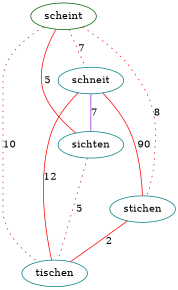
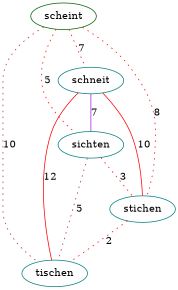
  graph {
    fontname="DejaVu Serif"
    node [color=teal fontname="DejaVu Serif"]
    edge [color=red fontname="DejaVu Serif" style=dotted]
    scheint [color=darkgreen]
    schneit
    sichten
    stichen
    tischen
    scheint -- schneit [label=7]
-   scheint -- sichten [label=5 style=solid]
+   scheint -- sichten [label=5]
    scheint -- stichen [label=8]
    scheint -- tischen [color=brown label=10]
    schneit -- sichten [color=purple label=7 style=solid]
-   schneit -- stichen [label=90 style=solid]
+   schneit -- stichen [label=10 style=solid]
    schneit -- tischen [label=12 style=solid]
+   sichten -- stichen [label=3]
    sichten -- tischen [color=brown label=5]
-   stichen -- tischen [label=2 style=solid]
+   stichen -- tischen [label=2]
  }
